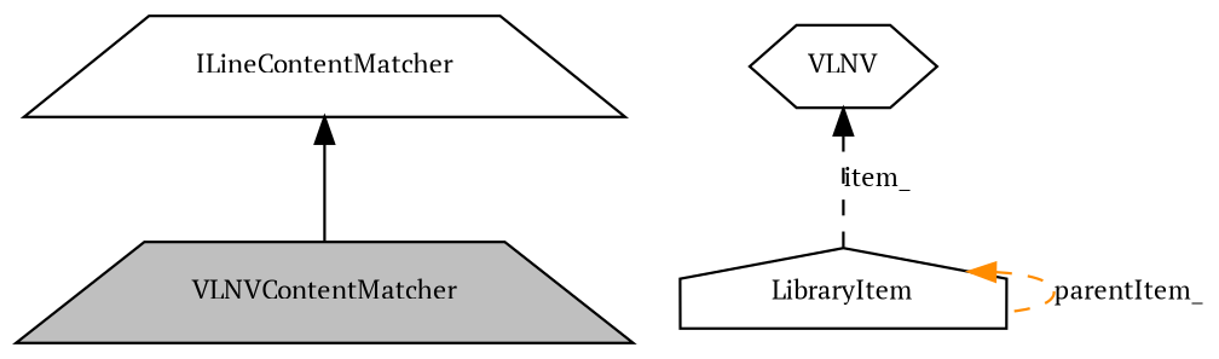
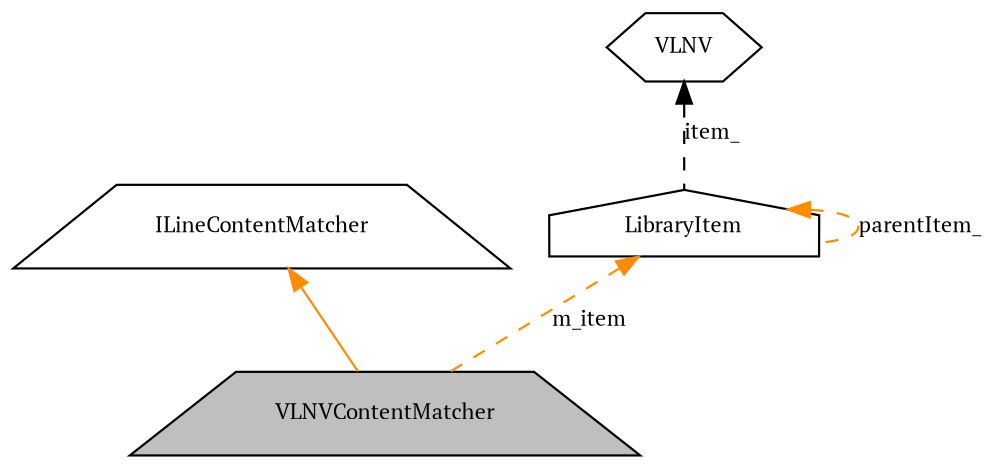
  digraph {
    fontname="PT Serif"
    node [color=black fontname="PT Serif" fontsize=10 shape=trapezium]
    edge [color=black dir=back fontname="PT Serif" fontsize=10 labelfontname=FreeSans labelfontsize=10 style=dashed]
    n1 [fillcolor=grey75 fontcolor=black height=0.2 label=VLNVContentMatcher style=filled width=0.4]
    n2 [height=0.2 label=ILineContentMatcher width=0.4]
    n3 [height=0.2 label=LibraryItem shape=house width=0.4]
    n4 [height=0.2 label=VLNV shape=hexagon width=0.4]
-   n2 -> n1 [style=solid]
+   n2 -> n1 [color=darkorange style=solid]
+   n3 -> n1 [color=darkorange label=m_item]
    n3 -> n3 [color=darkorange label=parentItem_]
    n4 -> n3 [label=item_]
  }
